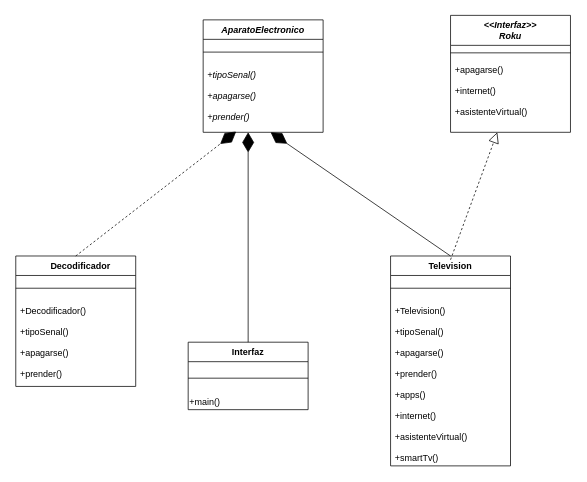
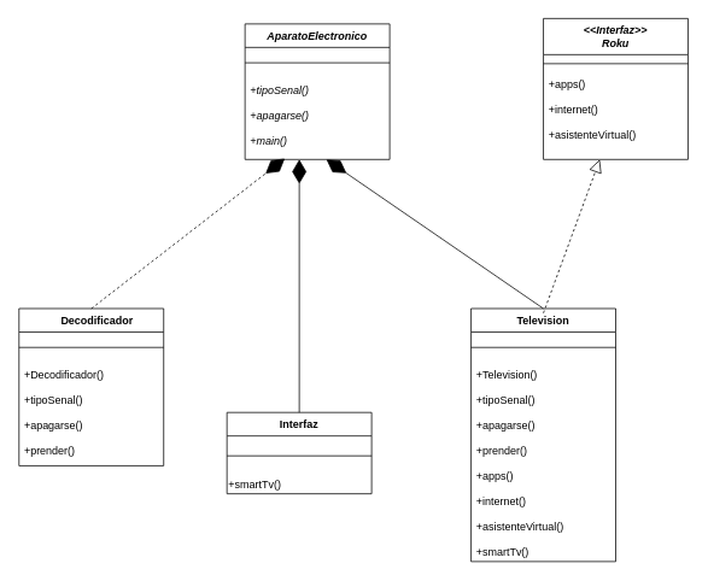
  <mxCell id="0" />
  <mxCell id="1" parent="0" />
  <mxCell id="2" value="AparatoElectronico" style="swimlane;fontStyle=3;align=center;verticalAlign=top;childLayout=stackLayout;horizontal=1;startSize=26;horizontalStack=0;resizeParent=1;resizeParentMax=0;resizeLast=0;collapsible=1;marginBottom=0;" parent="1" vertex="1"><mxGeometry x="270" y="26" width="160" height="150" as="geometry" /></mxCell>
  <mxCell id="3" value="" style="line;strokeWidth=1;fillColor=none;align=left;verticalAlign=middle;spacingTop=-1;spacingLeft=3;spacingRight=3;rotatable=0;labelPosition=right;points=[];portConstraint=eastwest;" parent="2" vertex="1"><mxGeometry y="26" width="160" height="34" as="geometry" /></mxCell>
- <mxCell id="4" value="+tipoSenal()&#10;&#10;+apagarse()&#10;&#10;+prender()" style="text;strokeColor=none;fillColor=none;align=left;verticalAlign=top;spacingLeft=4;spacingRight=4;overflow=hidden;rotatable=0;points=[[0,0.5],[1,0.5]];portConstraint=eastwest;fontStyle=2" parent="2" vertex="1"><mxGeometry y="60" width="160" height="90" as="geometry" /></mxCell>
+ <mxCell id="4" value="+tipoSenal()&#10;&#10;+apagarse()&#10;&#10;+main()" style="text;strokeColor=none;fillColor=none;align=left;verticalAlign=top;spacingLeft=4;spacingRight=4;overflow=hidden;rotatable=0;points=[[0,0.5],[1,0.5]];portConstraint=eastwest;fontStyle=2" parent="2" vertex="1"><mxGeometry y="60" width="160" height="90" as="geometry" /></mxCell>
  <mxCell id="5" value="    Decodificador" style="swimlane;fontStyle=1;align=center;verticalAlign=top;childLayout=stackLayout;horizontal=1;startSize=26;horizontalStack=0;resizeParent=1;resizeParentMax=0;resizeLast=0;collapsible=1;marginBottom=0;" parent="1" vertex="1"><mxGeometry x="20" y="341" width="160" height="174" as="geometry" /></mxCell>
  <mxCell id="6" value="" style="line;strokeWidth=1;fillColor=none;align=left;verticalAlign=middle;spacingTop=-1;spacingLeft=3;spacingRight=3;rotatable=0;labelPosition=right;points=[];portConstraint=eastwest;" parent="5" vertex="1"><mxGeometry y="26" width="160" height="34" as="geometry" /></mxCell>
  <mxCell id="7" value="+Decodificador()&#10;&#10;+tipoSenal()&#10;&#10;+apagarse()&#10;&#10;+prender()&#10;" style="text;strokeColor=none;fillColor=none;align=left;verticalAlign=top;spacingLeft=4;spacingRight=4;overflow=hidden;rotatable=0;points=[[0,0.5],[1,0.5]];portConstraint=eastwest;" parent="5" vertex="1"><mxGeometry y="60" width="160" height="114" as="geometry" /></mxCell>
  <mxCell id="8" value="Television" style="swimlane;fontStyle=1;align=center;verticalAlign=top;childLayout=stackLayout;horizontal=1;startSize=26;horizontalStack=0;resizeParent=1;resizeParentMax=0;resizeLast=0;collapsible=1;marginBottom=0;" parent="1" vertex="1"><mxGeometry x="520" y="341" width="160" height="280" as="geometry" /></mxCell>
  <mxCell id="9" value="" style="line;strokeWidth=1;fillColor=none;align=left;verticalAlign=middle;spacingTop=-1;spacingLeft=3;spacingRight=3;rotatable=0;labelPosition=right;points=[];portConstraint=eastwest;" parent="8" vertex="1"><mxGeometry y="26" width="160" height="34" as="geometry" /></mxCell>
  <mxCell id="10" value="+Television()&#10;&#10;+tipoSenal()&#10;&#10;+apagarse()&#10;&#10;+prender()&#10;&#10;+apps()&#10;&#10;+internet()&#10;&#10;+asistenteVirtual()&#10;&#10;+smartTv()" style="text;strokeColor=none;fillColor=none;align=left;verticalAlign=top;spacingLeft=4;spacingRight=4;overflow=hidden;rotatable=0;points=[[0,0.5],[1,0.5]];portConstraint=eastwest;" parent="8" vertex="1"><mxGeometry y="60" width="160" height="220" as="geometry" /></mxCell>
  <mxCell id="11" value="" style="endArrow=diamondThin;endFill=1;endSize=24;html=1;exitX=0.5;exitY=0;exitDx=0;exitDy=0;" parent="1" source="8" edge="1"><mxGeometry width="160" relative="1" as="geometry"><mxPoint x="509.84" y="344.074" as="sourcePoint" /><mxPoint x="360" y="176" as="targetPoint" /><Array as="points" /></mxGeometry></mxCell>
  <mxCell id="12" value="" style="endArrow=diamondThin;endFill=1;endSize=24;html=1;exitX=0.5;exitY=0;exitDx=0;exitDy=0;entryX=0.275;entryY=0.989;entryDx=0;entryDy=0;entryPerimeter=0;dashed=1;" parent="1" source="5" edge="1" target="4"><mxGeometry width="160" relative="1" as="geometry"><mxPoint x="539.52" y="55.53" as="sourcePoint" /><mxPoint x="270" y="176" as="targetPoint" /><Array as="points" /></mxGeometry></mxCell>
  <mxCell id="13" value="&lt;&lt;Interfaz&gt;&gt;&#10;Roku" style="swimlane;fontStyle=3;align=center;verticalAlign=top;childLayout=stackLayout;horizontal=1;startSize=40;horizontalStack=0;resizeParent=1;resizeParentMax=0;resizeLast=0;collapsible=1;marginBottom=0;" parent="1" vertex="1"><mxGeometry x="600" y="20" width="160" height="156" as="geometry" /></mxCell>
  <mxCell id="14" value="" style="line;strokeWidth=1;fillColor=none;align=left;verticalAlign=middle;spacingTop=-1;spacingLeft=3;spacingRight=3;rotatable=0;labelPosition=right;points=[];portConstraint=eastwest;" parent="13" vertex="1"><mxGeometry y="40" width="160" height="20" as="geometry" /></mxCell>
- <mxCell id="15" value="+apagarse()&#10;&#10;+internet()&#10;&#10;+asistenteVirtual()" style="text;strokeColor=none;fillColor=none;align=left;verticalAlign=top;spacingLeft=4;spacingRight=4;overflow=hidden;rotatable=0;points=[[0,0.5],[1,0.5]];portConstraint=eastwest;" parent="13" vertex="1"><mxGeometry y="60" width="160" height="96" as="geometry" /></mxCell>
+ <mxCell id="15" value="+apps()&#10;&#10;+internet()&#10;&#10;+asistenteVirtual()" style="text;strokeColor=none;fillColor=none;align=left;verticalAlign=top;spacingLeft=4;spacingRight=4;overflow=hidden;rotatable=0;points=[[0,0.5],[1,0.5]];portConstraint=eastwest;" parent="13" vertex="1"><mxGeometry y="60" width="160" height="96" as="geometry" /></mxCell>
  <mxCell id="16" value="Interfaz" style="swimlane;fontStyle=1;align=center;verticalAlign=top;childLayout=stackLayout;horizontal=1;startSize=26;horizontalStack=0;resizeParent=1;resizeParentMax=0;resizeLast=0;collapsible=1;marginBottom=0;" parent="1" vertex="1"><mxGeometry x="250" y="456" width="160" height="90" as="geometry" /></mxCell>
  <mxCell id="17" value="" style="line;strokeWidth=1;fillColor=none;align=left;verticalAlign=middle;spacingTop=-1;spacingLeft=3;spacingRight=3;rotatable=0;labelPosition=right;points=[];portConstraint=eastwest;" parent="16" vertex="1"><mxGeometry y="26" width="160" height="44" as="geometry" /></mxCell>
- <mxCell id="18" value="+main()" style="text;html=1;align=left;verticalAlign=middle;resizable=0;points=[];autosize=1;strokeColor=none;" parent="16" vertex="1"><mxGeometry y="70" width="160" height="20" as="geometry" /></mxCell>
+ <mxCell id="18" value="+smartTv()" style="text;html=1;align=left;verticalAlign=middle;resizable=0;points=[];autosize=1;strokeColor=none;" parent="16" vertex="1"><mxGeometry y="70" width="160" height="20" as="geometry" /></mxCell>
  <mxCell id="19" value="" style="endArrow=diamondThin;endFill=1;endSize=24;html=1;exitX=0.5;exitY=0;exitDx=0;exitDy=0;" parent="1" source="16" edge="1"><mxGeometry width="160" relative="1" as="geometry"><mxPoint x="350" y="480" as="sourcePoint" /><mxPoint x="330" y="176" as="targetPoint" /><Array as="points"><mxPoint x="330" y="176" /></Array></mxGeometry></mxCell>
  <mxCell id="20" value="" style="endArrow=block;dashed=1;endFill=0;endSize=12;html=1;" edge="1" parent="1" target="15"><mxGeometry width="160" relative="1" as="geometry"><mxPoint x="600" y="346" as="sourcePoint" /><mxPoint x="590" y="97.5" as="targetPoint" /></mxGeometry></mxCell>
